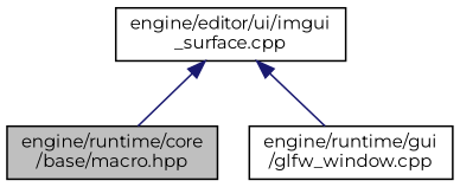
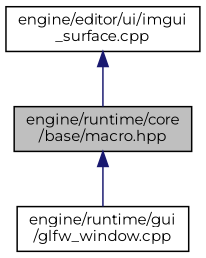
  digraph {
    fontname=Montserrat
    node [color=black fillcolor=white fontname=Montserrat fontsize=10 shape=record style=filled]
    edge [color=midnightblue dir=back fontname=Montserrat fontsize=10 labelfontname=Helvetica labelfontsize=10 style=solid]
    n1 [fillcolor=grey75 fontcolor=black height=0.2 label="engine/runtime/core\l/base/macro.hpp" width=0.4]
    n2 [height=0.2 label="engine/runtime/gui\l/glfw_window.cpp" width=0.4]
    n3 [height=0.2 label="engine/editor/ui/imgui\l_surface.cpp" width=0.4]
-   n3 -> n2
+   n1 -> n2
    n3 -> n1
  }
